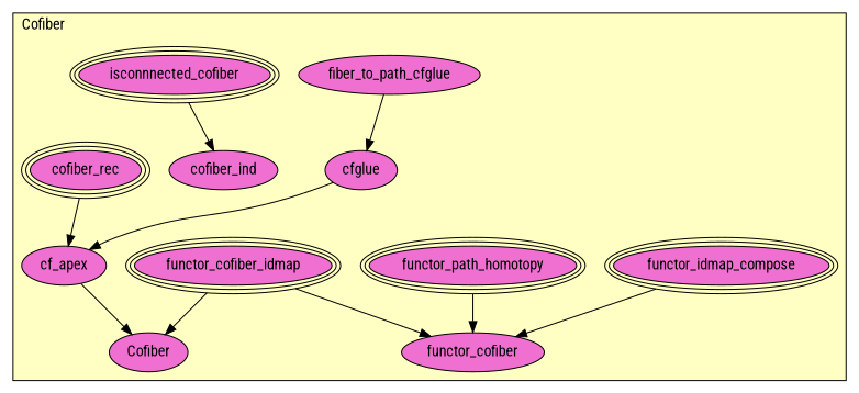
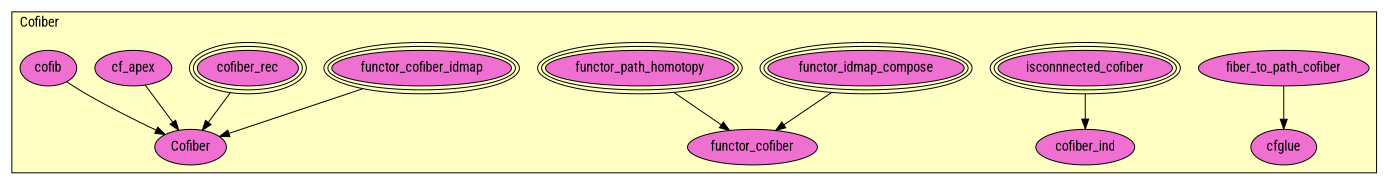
  digraph {
    fontname="Roboto Condensed"
    node [fillcolor="#F070D1" fontname="Roboto Condensed" style=filled]
    edge [fontname="Roboto Condensed"]
-   n1 [label=fiber_to_path_cfglue]
+   n1 [label=fiber_to_path_cofiber]
    n2 [label=isconnnected_cofiber peripheries=3]
    n3 [label=functor_idmap_compose peripheries=3]
    n4 [label=functor_cofiber_idmap peripheries=3]
    n5 [label=functor_path_homotopy peripheries=3]
    n6 [label=functor_cofiber]
    n7 [label=cofiber_ind]
    n8 [label=cofiber_rec peripheries=3]
    n9 [label=cfglue]
    n10 [label=cf_apex]
+   n11 [label=cofib]
    n12 [label=Cofiber]
    subgraph cluster_1 {
      fillcolor="#FFFFC3"
      label=Cofiber
      labeljust=l
      style=filled
      n1
      n2
      n3
      n4
      n5
      n6
      n7
      n8
      n9
      n10
+     n11
      n12
    }
    n1 -> n9
    n2 -> n7
    n3 -> n6
-   n4 -> n6
    n4 -> n12
    n5 -> n6
-   n8 -> n10
-   n9 -> n10
+   n8 -> n12
    n10 -> n12
+   n11 -> n12
  }
